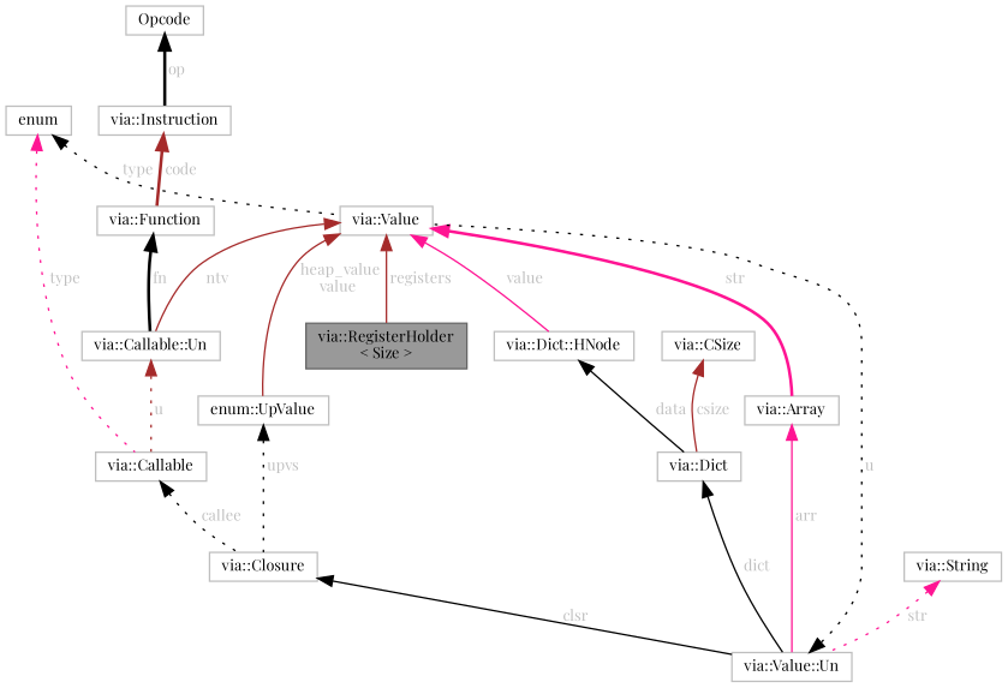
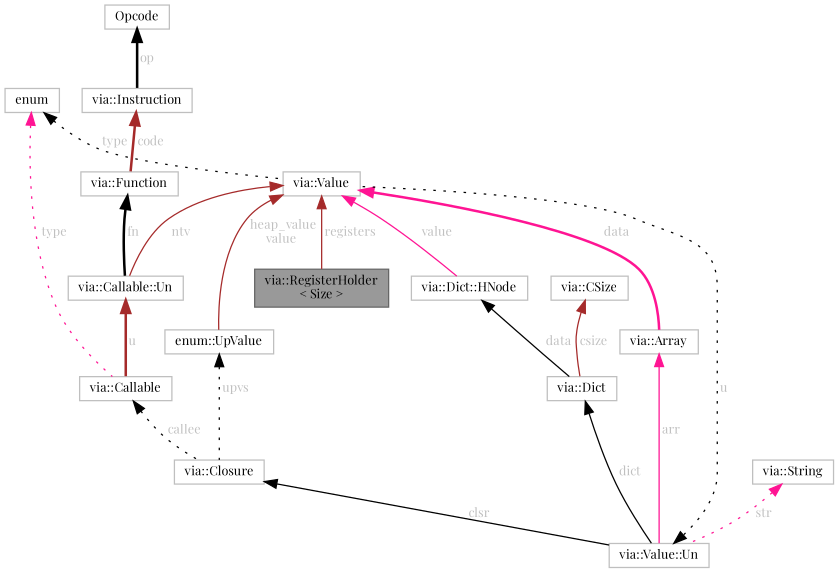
  digraph {
    fontname="Playfair Display"
    node [color=grey75 fillcolor=white fontname="Playfair Display" fontsize=10 shape=box style=filled]
    edge [color=black dir=back fontcolor=grey fontname="Playfair Display" fontsize=10 labelfontname=Helvetica labelfontsize=10 style=solid]
    n1 [color=gray40 fillcolor=grey60 fontcolor=black height=0.2 label="via::RegisterHolder\l\< Size \>" width=0.4]
    n2 [height=0.2 label="via::Value" width=0.4]
    n3 [height=0.2 label="via::Array" width=0.4]
    n4 [height=0.2 label="via::Dict::HNode" width=0.4]
    n5 [height=0.2 label="via::Callable::Un" width=0.4]
    n6 [height=0.2 label="enum::UpValue" width=0.4]
    n7 [height=0.2 label="via::Value::Un" width=0.4]
    n8 [height=0.2 label="via::Dict" width=0.4]
    n9 [height=0.2 label="via::Callable" width=0.4]
    n10 [height=0.2 label="via::Closure" width=0.4]
    n11 [height=0.2 label=enum width=0.4]
    n12 [height=0.2 label="via::String" width=0.4]
    n13 [height=0.2 label="via::CSize" width=0.4]
    n14 [height=0.2 label="via::Function" width=0.4]
    n15 [height=0.2 label="via::Instruction" width=0.4]
    n16 [height=0.2 label=Opcode width=0.4]
    n2 -> n1 [color=brown label=" registers"]
-   n2 -> n3 [color=deeppink label=" str" style=bold]
+   n2 -> n3 [color=deeppink label=" data" style=bold]
    n2 -> n4 [color=deeppink label=" value"]
    n2 -> n5 [color=brown label=" ntv"]
    n2 -> n6 [color=brown label=" heap_value\nvalue"]
    n3 -> n7 [color=deeppink label=" arr"]
    n4 -> n8 [label=" data"]
-   n5 -> n9 [color=brown label=" u" style=dotted]
+   n5 -> n9 [color=brown label=" u" style=bold]
    n6 -> n10 [label=" upvs" style=dotted]
    n7 -> n2 [label=" u" style=dotted]
    n8 -> n7 [label=" dict"]
    n9 -> n10 [label=" callee" style=dotted]
    n10 -> n7 [label=" clsr"]
    n11 -> n2 [label=" type" style=dotted]
    n11 -> n9 [color=deeppink label=" type" style=dotted]
    n12 -> n7 [color=deeppink label=" str" style=dotted]
    n13 -> n8 [color=brown label=" csize"]
    n14 -> n5 [label=" fn" style=bold]
    n15 -> n14 [color=brown label=" code" style=bold]
    n16 -> n15 [label=" op" style=bold]
  }
